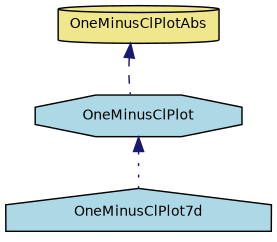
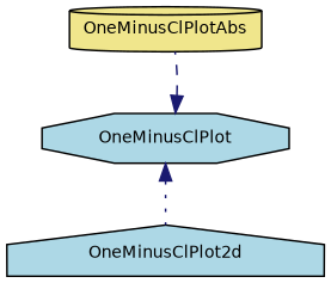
  digraph {
    rankdir=TB
    node [color=black fillcolor=lightblue fontname=Helvetica fontsize=10 style=filled]
    edge [color=midnightblue dir=back fontname=Helvetica fontsize=10 labelfontname=Helvetica labelfontsize=10]
    n1 [fillcolor=khaki height=0.2 label=OneMinusClPlotAbs shape=cylinder width=0.4]
    n2 [height=0.2 label=OneMinusClPlot shape=octagon width=0.4]
-   n3 [height=0.2 label=OneMinusClPlot7d shape=house width=0.4]
-   n1 -> n2 [style=dashed]
+   n3 [height=0.2 label=OneMinusClPlot2d shape=house width=0.4]
+   n2 -> n1 [style=dashed]
    n2 -> n3 [style=dotted]
  }
